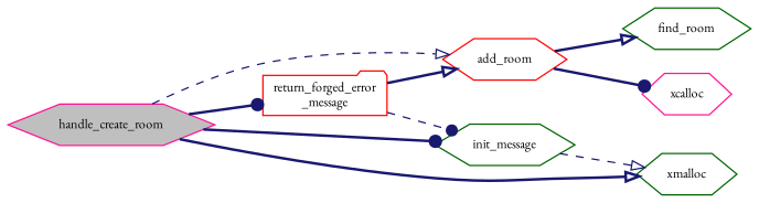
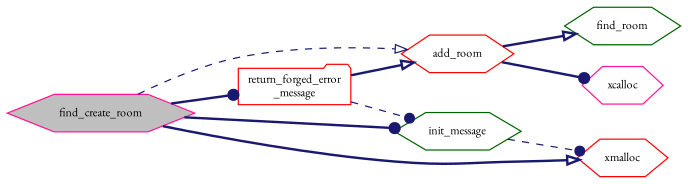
  digraph {
    fontname="EB Garamond"
    rankdir=LR
    node [color=red fillcolor=white fontname="EB Garamond" fontsize=10 shape=hexagon style=filled]
    edge [arrowhead=dot color=midnightblue fontname="EB Garamond" fontsize=10 labelfontname=Helvetica labelfontsize=10 style=bold]
-   n1 [color=deeppink fillcolor=grey75 fontcolor=black height=0.2 label=handle_create_room width=0.4]
+   n1 [color=deeppink fillcolor=grey75 fontcolor=black height=0.2 label=find_create_room width=0.4]
    n2 [height=0.2 label=add_room width=0.4]
    n3 [color=darkgreen height=0.2 label=init_message width=0.4]
-   n4 [color=darkgreen height=0.2 label=xmalloc width=0.4]
+   n4 [height=0.2 label=xmalloc width=0.4]
    n5 [height=0.2 label="return_forged_error\l_message" shape=folder width=0.4]
    n6 [color=darkgreen height=0.2 label=find_room width=0.4]
    n7 [color=deeppink height=0.2 label=xcalloc width=0.4]
    n1 -> n2 [arrowhead=onormal style=dashed]
    n1 -> n3
    n1 -> n4 [arrowhead=onormal]
    n1 -> n5
    n2 -> n6 [arrowhead=onormal]
    n2 -> n7
-   n3 -> n4 [arrowhead=onormal style=dashed]
+   n3 -> n4 [style=dashed]
    n5 -> n2 [arrowhead=onormal]
    n5 -> n3 [style=dashed]
  }
